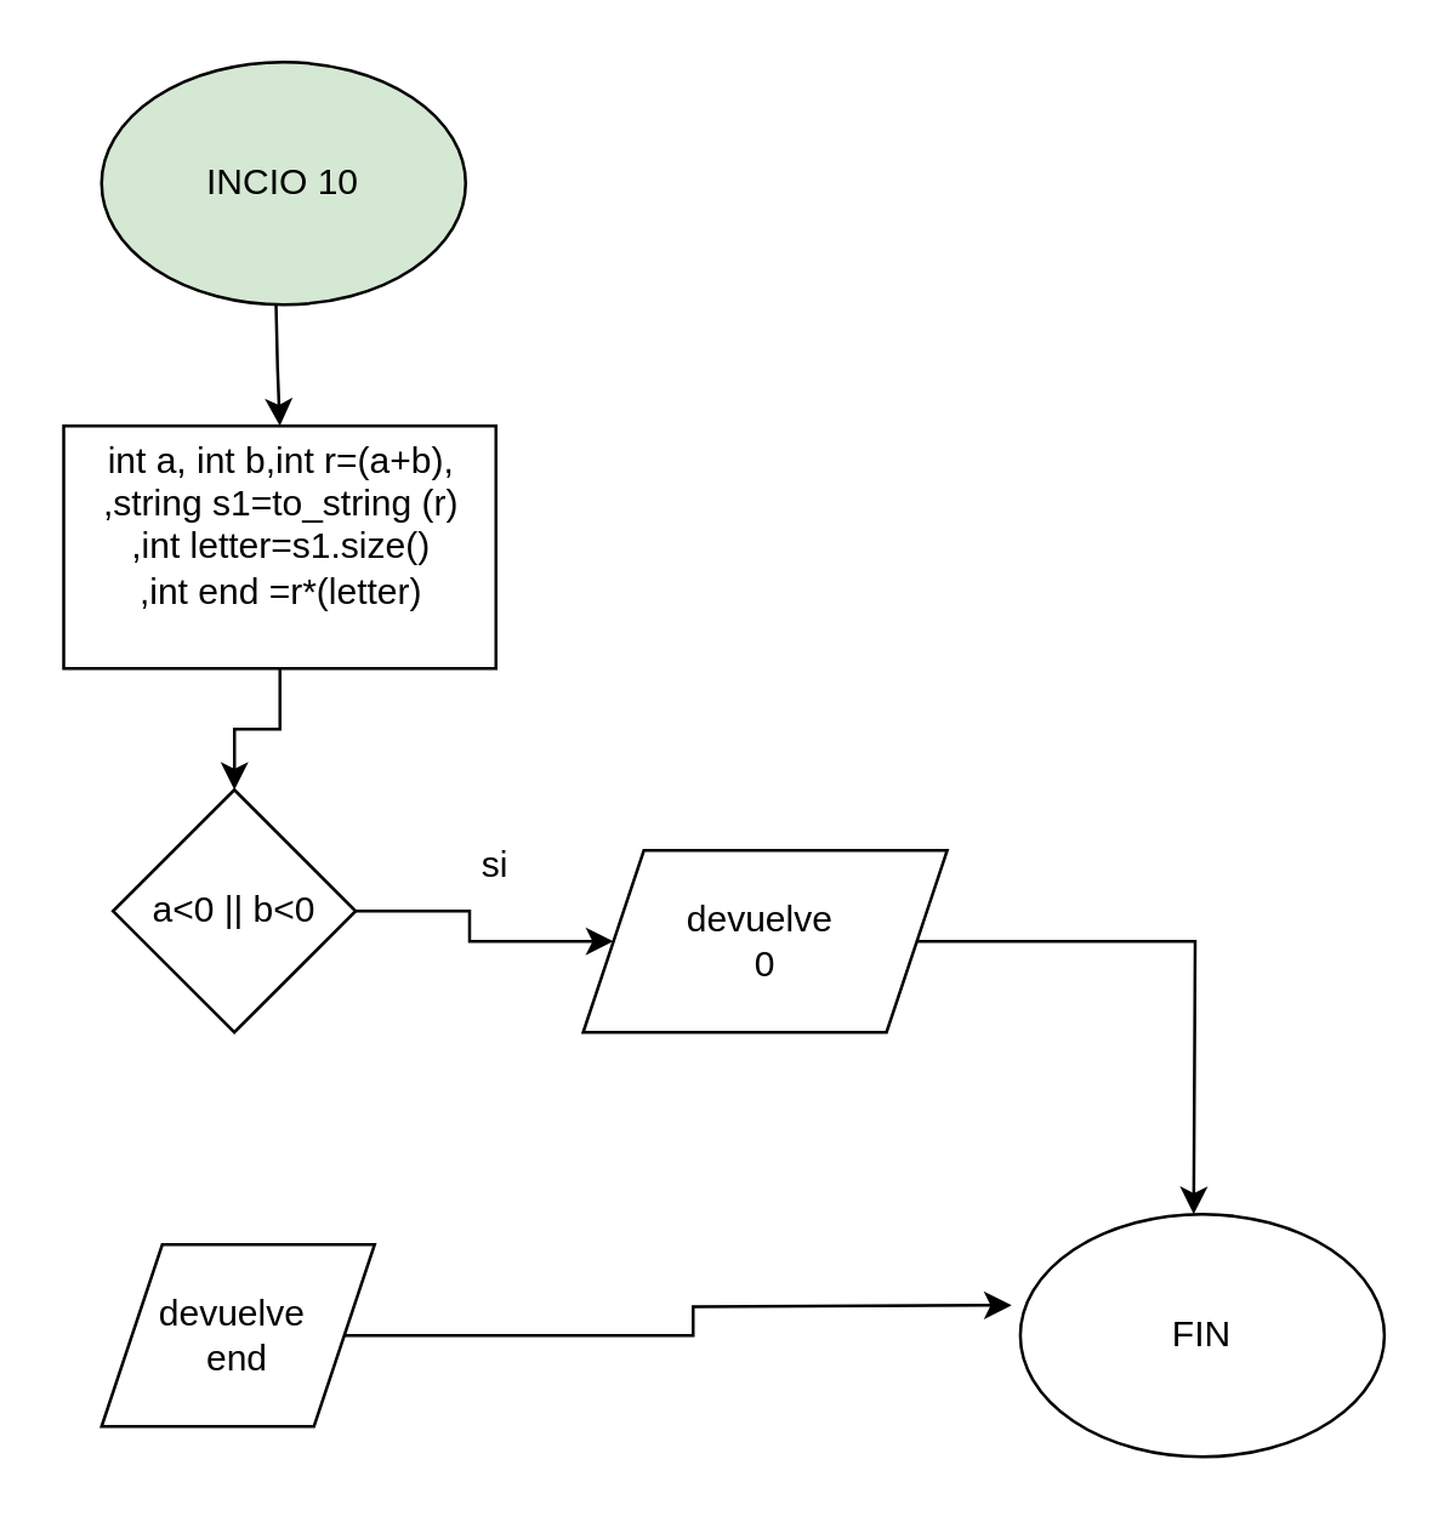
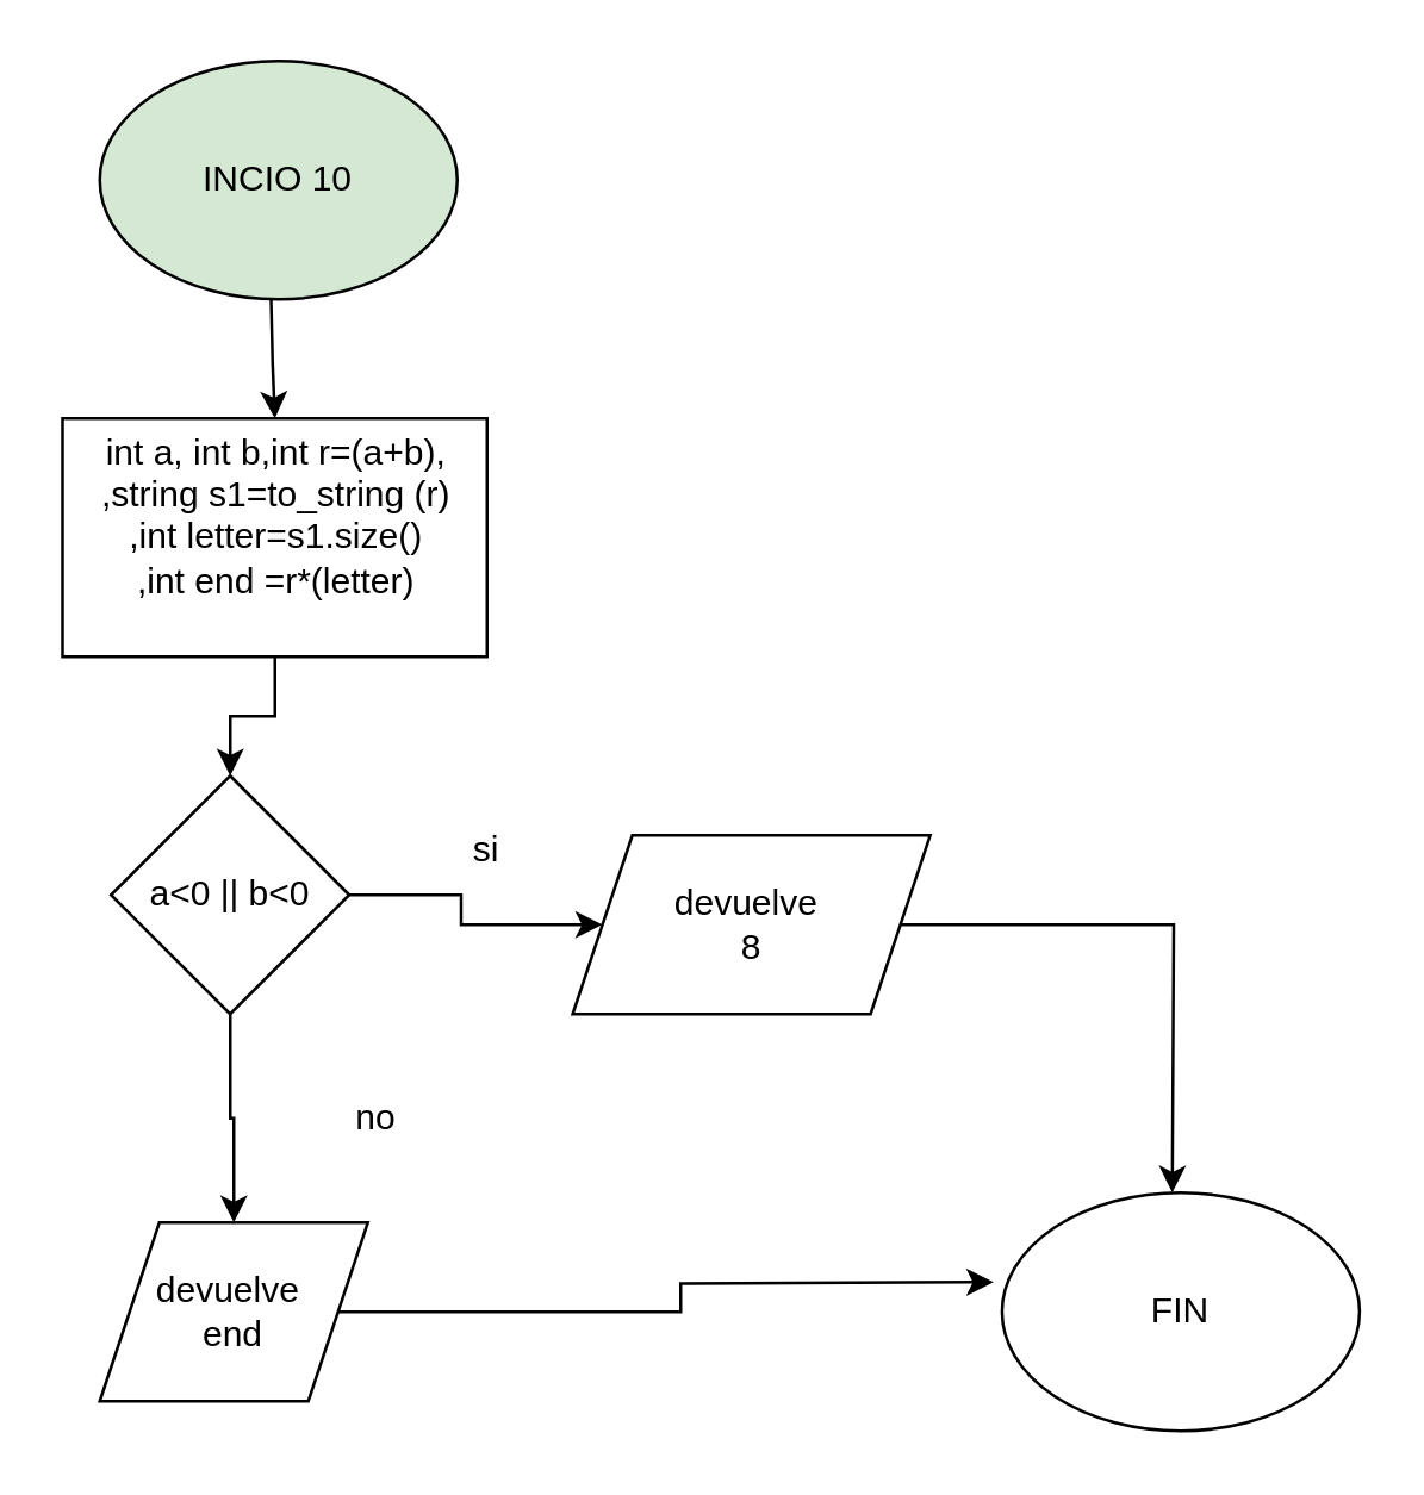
  <mxCell id="0" />
  <mxCell id="1" parent="0" />
  <mxCell id="2" style="edgeStyle=orthogonalEdgeStyle;rounded=0;orthogonalLoop=1;jettySize=auto;html=1;entryX=0.5;entryY=0;entryDx=0;entryDy=0;" edge="1" parent="1" target="4"><mxGeometry relative="1" as="geometry"><mxPoint x="90.5" y="100" as="sourcePoint" /></mxGeometry></mxCell>
  <mxCell id="3" value="" style="edgeStyle=orthogonalEdgeStyle;rounded=0;orthogonalLoop=1;jettySize=auto;html=1;" edge="1" parent="1" source="4" target="7"><mxGeometry relative="1" as="geometry" /></mxCell>
  <mxCell id="4" value="int a, int b,&lt;span style=&quot;background-color: initial;&quot;&gt;int r=(a+b),&lt;/span&gt;&lt;div&gt;,string s1=to_string (r)&lt;/div&gt;&lt;div&gt;,int letter=s1.size()&lt;/div&gt;&lt;div&gt;,int end =r*(letter)&lt;/div&gt;&lt;div&gt;&lt;br&gt;&lt;/div&gt;" style="rounded=0;whiteSpace=wrap;html=1;" vertex="1" parent="1"><mxGeometry x="20.5" y="140" width="142.5" height="80" as="geometry" /></mxCell>
  <mxCell id="5" value="" style="edgeStyle=orthogonalEdgeStyle;rounded=0;orthogonalLoop=1;jettySize=auto;html=1;" edge="1" parent="1" source="7" target="9"><mxGeometry relative="1" as="geometry" /></mxCell>
+ <mxCell id="6" value="" style="edgeStyle=orthogonalEdgeStyle;rounded=0;orthogonalLoop=1;jettySize=auto;html=1;" edge="1" parent="1" source="7" target="11"><mxGeometry relative="1" as="geometry" /></mxCell>
  <mxCell id="7" value="a&amp;lt;0 || b&amp;lt;0" style="rhombus;whiteSpace=wrap;html=1;rounded=0;" vertex="1" parent="1"><mxGeometry x="36.75" y="260" width="80" height="80" as="geometry" /></mxCell>
  <mxCell id="8" style="edgeStyle=orthogonalEdgeStyle;rounded=0;orthogonalLoop=1;jettySize=auto;html=1;entryX=0.5;entryY=0;entryDx=0;entryDy=0;" edge="1" parent="1" source="9"><mxGeometry relative="1" as="geometry"><mxPoint x="393" y="400" as="targetPoint" /></mxGeometry></mxCell>
- <mxCell id="9" value="devuelve&amp;nbsp;&lt;div&gt;0&lt;/div&gt;" style="shape=parallelogram;perimeter=parallelogramPerimeter;whiteSpace=wrap;html=1;fixedSize=1;rounded=0;" vertex="1" parent="1"><mxGeometry x="191.75" y="280" width="120" height="60" as="geometry" /></mxCell>
+ <mxCell id="9" value="devuelve&amp;nbsp;&lt;div&gt;8&lt;/div&gt;" style="shape=parallelogram;perimeter=parallelogramPerimeter;whiteSpace=wrap;html=1;fixedSize=1;rounded=0;" vertex="1" parent="1"><mxGeometry x="191.75" y="280" width="120" height="60" as="geometry" /></mxCell>
  <mxCell id="10" style="edgeStyle=orthogonalEdgeStyle;rounded=0;orthogonalLoop=1;jettySize=auto;html=1;entryX=0;entryY=0.5;entryDx=0;entryDy=0;" edge="1" parent="1" source="11"><mxGeometry relative="1" as="geometry"><mxPoint x="333" y="430" as="targetPoint" /></mxGeometry></mxCell>
  <mxCell id="11" value="devuelve&amp;nbsp;&lt;div&gt;end&lt;/div&gt;" style="shape=parallelogram;perimeter=parallelogramPerimeter;whiteSpace=wrap;html=1;fixedSize=1;rounded=0;" vertex="1" parent="1"><mxGeometry x="33" y="410" width="90" height="60" as="geometry" /></mxCell>
  <mxCell id="12" value="si" style="text;html=1;align=center;verticalAlign=middle;whiteSpace=wrap;rounded=0;" vertex="1" parent="1"><mxGeometry x="133" y="270" width="60" height="30" as="geometry" /></mxCell>
+ <mxCell id="13" value="no" style="text;html=1;align=center;verticalAlign=middle;whiteSpace=wrap;rounded=0;" vertex="1" parent="1"><mxGeometry x="96" y="360" width="60" height="30" as="geometry" /></mxCell>
  <mxCell id="14" value="INCIO 10" style="ellipse;whiteSpace=wrap;html=1;fillColor=#d5e8d4;" vertex="1" parent="1"><mxGeometry x="33" y="20" width="120" height="80" as="geometry" /></mxCell>
  <mxCell id="15" value="FIN" style="ellipse;whiteSpace=wrap;html=1;" vertex="1" parent="1"><mxGeometry x="335.87" y="400" width="120" height="80" as="geometry" /></mxCell>
